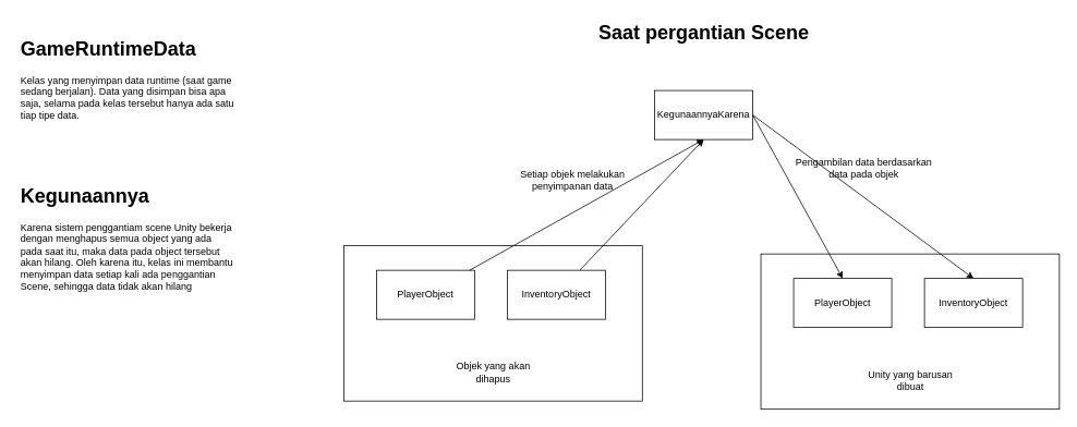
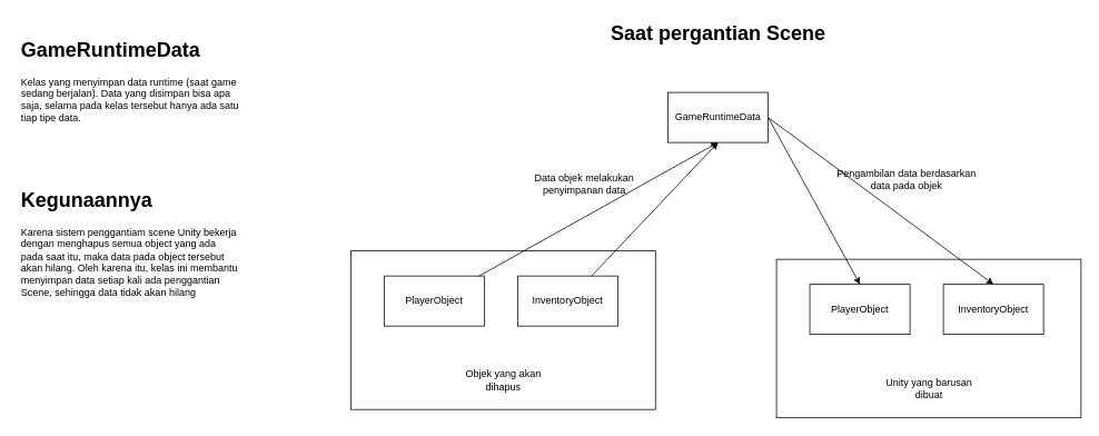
  <mxCell id="0" />
  <mxCell id="1" parent="0" />
  <mxCell id="2" value="" style="rounded=0;whiteSpace=wrap;html=1;" vertex="1" parent="1"><mxGeometry x="420" y="300" width="365" height="190" as="geometry" /></mxCell>
  <mxCell id="3" value="&lt;h1&gt;GameRuntimeData&lt;/h1&gt;&lt;p&gt;Kelas yang menyimpan data runtime (saat game sedang berjalan). Data yang disimpan bisa apa saja, selama pada kelas tersebut hanya ada satu tiap tipe data.&lt;/p&gt;" style="text;html=1;strokeColor=none;fillColor=none;spacing=5;spacingTop=-20;whiteSpace=wrap;overflow=hidden;rounded=0;" vertex="1" parent="1"><mxGeometry x="20" y="40" width="270" height="150" as="geometry" /></mxCell>
  <mxCell id="4" value="&lt;h1&gt;Kegunaannya&lt;/h1&gt;&lt;p&gt;Karena sistem penggantiam scene Unity bekerja dengan menghapus semua object yang ada pada saat itu, maka data pada object tersebut akan hilang. Oleh karena itu, kelas ini membantu menyimpan data setiap kali ada penggantian Scene, sehingga data tidak akan hilang&lt;/p&gt;" style="text;html=1;strokeColor=none;fillColor=none;spacing=5;spacingTop=-20;whiteSpace=wrap;overflow=hidden;rounded=0;" vertex="1" parent="1"><mxGeometry x="20" y="220" width="270" height="150" as="geometry" /></mxCell>
- <mxCell id="5" value="KegunaannyaKarena" style="rounded=0;whiteSpace=wrap;html=1;" vertex="1" parent="1"><mxGeometry x="800" y="110" width="120" height="60" as="geometry" /></mxCell>
+ <mxCell id="5" value="GameRuntimeData" style="rounded=0;whiteSpace=wrap;html=1;" vertex="1" parent="1"><mxGeometry x="800" y="110" width="120" height="60" as="geometry" /></mxCell>
  <mxCell id="6" value="PlayerObject" style="rounded=0;whiteSpace=wrap;html=1;" vertex="1" parent="1"><mxGeometry x="460" y="330" width="120" height="60" as="geometry" /></mxCell>
  <mxCell id="7" value="InventoryObject" style="rounded=0;whiteSpace=wrap;html=1;" vertex="1" parent="1"><mxGeometry x="620" y="330" width="120" height="60" as="geometry" /></mxCell>
  <mxCell id="8" value="Saat pergantian Scene" style="text;strokeColor=none;fillColor=none;html=1;fontSize=24;fontStyle=1;verticalAlign=middle;align=center;" vertex="1" parent="1"><mxGeometry x="810" y="20" width="100" height="40" as="geometry" /></mxCell>
  <mxCell id="9" value="" style="endArrow=classic;html=1;entryX=0.5;entryY=1;entryDx=0;entryDy=0;" edge="1" parent="1" source="6" target="5"><mxGeometry width="50" height="50" relative="1" as="geometry"><mxPoint x="590" y="320" as="sourcePoint" /><mxPoint x="640" y="270" as="targetPoint" /></mxGeometry></mxCell>
  <mxCell id="10" value="" style="endArrow=classic;html=1;entryX=0.5;entryY=1;entryDx=0;entryDy=0;" edge="1" parent="1" source="7" target="5"><mxGeometry width="50" height="50" relative="1" as="geometry"><mxPoint x="576.364" y="340" as="sourcePoint" /><mxPoint x="823.636" y="180" as="targetPoint" /></mxGeometry></mxCell>
- <mxCell id="11" value="Setiap objek melakukan penyimpanan data" style="text;html=1;strokeColor=none;fillColor=none;align=center;verticalAlign=middle;whiteSpace=wrap;rounded=0;" vertex="1" parent="1"><mxGeometry x="630" y="210" width="140" height="20" as="geometry" /></mxCell>
+ <mxCell id="11" value="Data objek melakukan penyimpanan data" style="text;html=1;strokeColor=none;fillColor=none;align=center;verticalAlign=middle;whiteSpace=wrap;rounded=0;" vertex="1" parent="1"><mxGeometry x="630" y="210" width="140" height="20" as="geometry" /></mxCell>
  <mxCell id="12" value="Objek yang akan dihapus" style="text;html=1;strokeColor=none;fillColor=none;align=center;verticalAlign=middle;whiteSpace=wrap;rounded=0;" vertex="1" parent="1"><mxGeometry x="543.75" y="440" width="117.5" height="30" as="geometry" /></mxCell>
  <mxCell id="13" value="" style="rounded=0;whiteSpace=wrap;html=1;" vertex="1" parent="1"><mxGeometry x="930" y="310" width="365" height="190" as="geometry" /></mxCell>
  <mxCell id="14" value="PlayerObject" style="rounded=0;whiteSpace=wrap;html=1;" vertex="1" parent="1"><mxGeometry x="970" y="340" width="120" height="60" as="geometry" /></mxCell>
  <mxCell id="15" value="InventoryObject" style="rounded=0;whiteSpace=wrap;html=1;" vertex="1" parent="1"><mxGeometry x="1130" y="340" width="120" height="60" as="geometry" /></mxCell>
  <mxCell id="16" value="Unity yang barusan dibuat" style="text;html=1;strokeColor=none;fillColor=none;align=center;verticalAlign=middle;whiteSpace=wrap;rounded=0;" vertex="1" parent="1"><mxGeometry x="1053.75" y="450" width="117.5" height="30" as="geometry" /></mxCell>
  <mxCell id="17" value="" style="endArrow=classic;html=1;entryX=0.5;entryY=0;entryDx=0;entryDy=0;exitX=1;exitY=0.5;exitDx=0;exitDy=0;" edge="1" parent="1" source="5" target="14"><mxGeometry width="50" height="50" relative="1" as="geometry"><mxPoint x="583.684" y="340" as="sourcePoint" /><mxPoint x="870" y="180" as="targetPoint" /></mxGeometry></mxCell>
  <mxCell id="18" value="" style="endArrow=classic;html=1;entryX=0.5;entryY=0;entryDx=0;entryDy=0;exitX=1;exitY=0.5;exitDx=0;exitDy=0;" edge="1" parent="1" source="5" target="15"><mxGeometry width="50" height="50" relative="1" as="geometry"><mxPoint x="895.5" y="180" as="sourcePoint" /><mxPoint x="1040" y="350" as="targetPoint" /></mxGeometry></mxCell>
- <mxCell id="19" value="Pengambilan data berdasarkan data pada objek" style="text;html=1;strokeColor=none;fillColor=none;align=center;verticalAlign=middle;whiteSpace=wrap;rounded=0;" vertex="1" parent="1"><mxGeometry x="971.25" y="190" width="170" height="30" as="geometry" /></mxCell>
+ <mxCell id="19" value="Pengambilan data berdasarkan data pada objek" style="text;html=1;strokeColor=none;fillColor=none;align=center;verticalAlign=middle;whiteSpace=wrap;rounded=0;" vertex="1" parent="1"><mxGeometry x="1001.25" y="200" width="170" height="30" as="geometry" /></mxCell>
